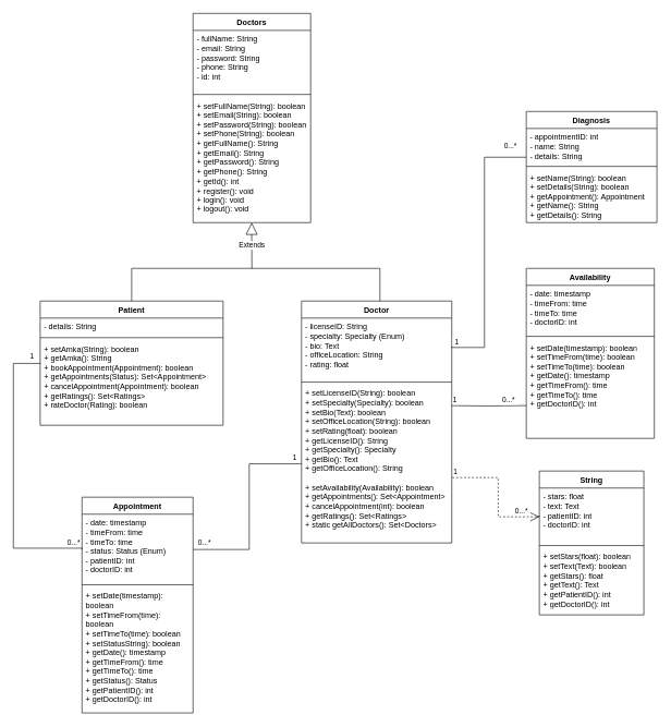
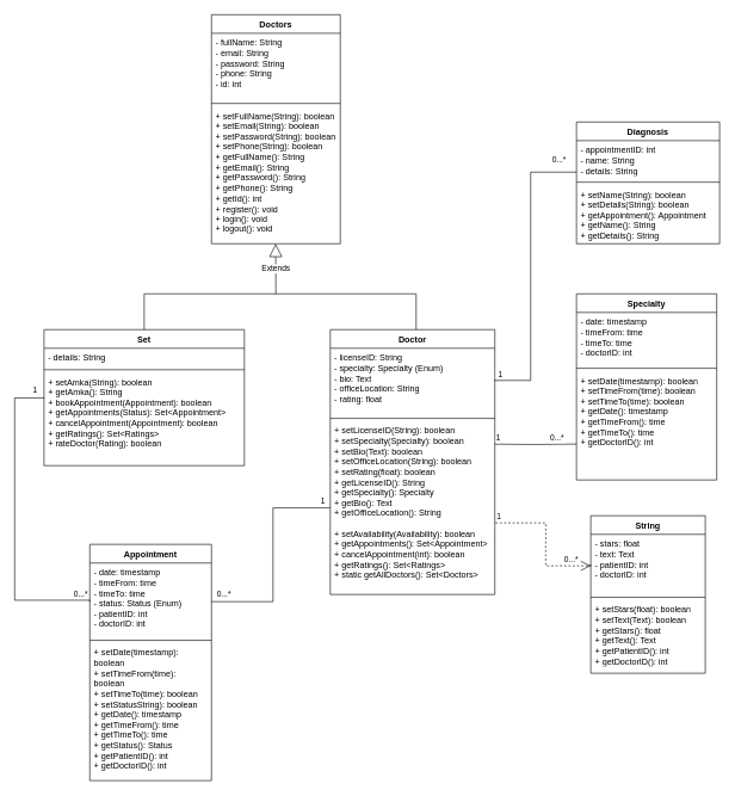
  <mxCell id="0" />
  <mxCell id="1" parent="0" />
  <mxCell id="2" value="Doctors" style="swimlane;fontStyle=1;align=center;verticalAlign=top;childLayout=stackLayout;horizontal=1;startSize=26;horizontalStack=0;resizeParent=1;resizeParentMax=0;resizeLast=0;collapsible=1;marginBottom=0;whiteSpace=wrap;html=1;" parent="1" vertex="1"><mxGeometry x="295" y="20" width="180" height="320" as="geometry"><mxRectangle x="-120" y="40" width="70" height="30" as="alternateBounds" /></mxGeometry></mxCell>
  <mxCell id="3" value="- fullName: String&lt;div&gt;- email: String&lt;/div&gt;&lt;div&gt;- password: String&lt;/div&gt;&lt;div&gt;- phone: String&lt;/div&gt;&lt;div&gt;- id: int&lt;/div&gt;" style="text;strokeColor=none;fillColor=none;align=left;verticalAlign=top;spacingLeft=4;spacingRight=4;overflow=hidden;rotatable=0;points=[[0,0.5],[1,0.5]];portConstraint=eastwest;whiteSpace=wrap;html=1;" parent="2" vertex="1"><mxGeometry y="26" width="180" height="94" as="geometry" /></mxCell>
  <mxCell id="4" value="" style="line;strokeWidth=1;fillColor=none;align=left;verticalAlign=middle;spacingTop=-1;spacingLeft=3;spacingRight=3;rotatable=0;labelPosition=right;points=[];portConstraint=eastwest;strokeColor=inherit;" parent="2" vertex="1"><mxGeometry y="120" width="180" height="8" as="geometry" /></mxCell>
  <mxCell id="5" value="&lt;div&gt;+ setFullName(String): boolean&lt;/div&gt;&lt;div&gt;&lt;div&gt;+ setEmail(String): boolean&lt;/div&gt;&lt;/div&gt;&lt;div&gt;&lt;div&gt;+ setPassword(String): boolean&lt;/div&gt;&lt;/div&gt;&lt;div&gt;&lt;div&gt;+ setPhone(String): boolean&lt;/div&gt;&lt;/div&gt;&lt;div&gt;&lt;div&gt;+ getFullName(): String&lt;/div&gt;&lt;div&gt;+ getEmail(): String&lt;/div&gt;&lt;div&gt;+ getPassword(): String&lt;/div&gt;&lt;div&gt;+ getPhone(): String&lt;/div&gt;&lt;/div&gt;&lt;div&gt;+ getId(): int&lt;/div&gt;+ register(): void&lt;div&gt;&lt;div&gt;&lt;div&gt;+ login(): void&lt;div&gt;+ logout(): void&lt;div&gt;&lt;br&gt;&lt;/div&gt;&lt;/div&gt;&lt;/div&gt;&lt;/div&gt;&lt;/div&gt;" style="text;strokeColor=none;fillColor=none;align=left;verticalAlign=top;spacingLeft=4;spacingRight=4;overflow=hidden;rotatable=0;points=[[0,0.5],[1,0.5]];portConstraint=eastwest;whiteSpace=wrap;html=1;" parent="2" vertex="1"><mxGeometry y="128" width="180" height="192" as="geometry" /></mxCell>
  <mxCell id="6" value="Doctor" style="swimlane;fontStyle=1;align=center;verticalAlign=top;childLayout=stackLayout;horizontal=1;startSize=26;horizontalStack=0;resizeParent=1;resizeParentMax=0;resizeLast=0;collapsible=1;marginBottom=0;whiteSpace=wrap;html=1;" parent="1" vertex="1"><mxGeometry x="461" y="460" width="230" height="370" as="geometry" /></mxCell>
  <mxCell id="7" value="- licenseID: String&lt;div&gt;- specialty: Specialty (Enum)&lt;/div&gt;&lt;div&gt;- bio: Text&lt;/div&gt;&lt;div&gt;- officeLocation: String&lt;/div&gt;&lt;div&gt;- rating: float&lt;/div&gt;" style="text;strokeColor=none;fillColor=none;align=left;verticalAlign=top;spacingLeft=4;spacingRight=4;overflow=hidden;rotatable=0;points=[[0,0.5],[1,0.5]];portConstraint=eastwest;whiteSpace=wrap;html=1;" parent="6" vertex="1"><mxGeometry y="26" width="230" height="94" as="geometry" /></mxCell>
  <mxCell id="8" value="" style="line;strokeWidth=1;fillColor=none;align=left;verticalAlign=middle;spacingTop=-1;spacingLeft=3;spacingRight=3;rotatable=0;labelPosition=right;points=[];portConstraint=eastwest;strokeColor=inherit;" parent="6" vertex="1"><mxGeometry y="120" width="230" height="8" as="geometry" /></mxCell>
  <mxCell id="9" value="&lt;div&gt;&lt;div&gt;+ setLicenseID(String): boolean&lt;/div&gt;&lt;div&gt;+ setSpecialty(Specialty): boolean&lt;/div&gt;&lt;div&gt;+ setBio(Text):&amp;nbsp;&lt;span style=&quot;background-color: transparent; color: light-dark(rgb(0, 0, 0), rgb(255, 255, 255));&quot;&gt;boolean&lt;/span&gt;&lt;/div&gt;&lt;div&gt;+ setOfficeLocation(String):&amp;nbsp;&lt;span style=&quot;background-color: transparent; color: light-dark(rgb(0, 0, 0), rgb(255, 255, 255));&quot;&gt;boolean&lt;/span&gt;&lt;/div&gt;&lt;div&gt;+ setRating(float):&amp;nbsp;&lt;span style=&quot;background-color: transparent; color: light-dark(rgb(0, 0, 0), rgb(255, 255, 255));&quot;&gt;boolean&lt;/span&gt;&lt;/div&gt;&lt;div&gt;&lt;div&gt;+ getLicenseID(): String&lt;/div&gt;&lt;div&gt;+ getSpecialty(): Specialty&lt;/div&gt;&lt;div&gt;+ getBio(): Text&lt;/div&gt;&lt;div&gt;+ getOfficeLocation(): String&lt;/div&gt;&lt;/div&gt;&lt;/div&gt;&lt;div&gt;&lt;br&gt;&lt;/div&gt;+ setAvailability(Availability): boolean&lt;div&gt;&lt;span style=&quot;background-color: transparent; color: light-dark(rgb(0, 0, 0), rgb(255, 255, 255));&quot;&gt;+ getAppointments(): Set&amp;lt;Appointment&amp;gt;&lt;/span&gt;&lt;div&gt;&lt;div&gt;+ cancelAppointment(int): boolean&lt;/div&gt;&lt;div&gt;+ getRatings(): Set&amp;lt;Ratings&amp;gt;&lt;/div&gt;&lt;/div&gt;&lt;/div&gt;&lt;div&gt;+ static getAll&lt;span style=&quot;background-color: transparent; color: light-dark(rgb(0, 0, 0), rgb(255, 255, 255));&quot;&gt;Doctors(): Set&amp;lt;Doctors&amp;gt;&lt;/span&gt;&lt;/div&gt;" style="text;strokeColor=none;fillColor=none;align=left;verticalAlign=top;spacingLeft=4;spacingRight=4;overflow=hidden;rotatable=0;points=[[0,0.5],[1,0.5]];portConstraint=eastwest;whiteSpace=wrap;html=1;" parent="6" vertex="1"><mxGeometry y="128" width="230" height="242" as="geometry" /></mxCell>
- <mxCell id="10" value="Patient" style="swimlane;fontStyle=1;align=center;verticalAlign=top;childLayout=stackLayout;horizontal=1;startSize=26;horizontalStack=0;resizeParent=1;resizeParentMax=0;resizeLast=0;collapsible=1;marginBottom=0;whiteSpace=wrap;html=1;" parent="1" vertex="1"><mxGeometry x="61" y="460" width="280" height="190" as="geometry" /></mxCell>
+ <mxCell id="10" value="Set" style="swimlane;fontStyle=1;align=center;verticalAlign=top;childLayout=stackLayout;horizontal=1;startSize=26;horizontalStack=0;resizeParent=1;resizeParentMax=0;resizeLast=0;collapsible=1;marginBottom=0;whiteSpace=wrap;html=1;" parent="1" vertex="1"><mxGeometry x="61" y="460" width="280" height="190" as="geometry" /></mxCell>
  <mxCell id="11" value="- details: String" style="text;strokeColor=none;fillColor=none;align=left;verticalAlign=top;spacingLeft=4;spacingRight=4;overflow=hidden;rotatable=0;points=[[0,0.5],[1,0.5]];portConstraint=eastwest;whiteSpace=wrap;html=1;" parent="10" vertex="1"><mxGeometry y="26" width="280" height="26" as="geometry" /></mxCell>
  <mxCell id="12" value="" style="line;strokeWidth=1;fillColor=none;align=left;verticalAlign=middle;spacingTop=-1;spacingLeft=3;spacingRight=3;rotatable=0;labelPosition=right;points=[];portConstraint=eastwest;strokeColor=inherit;" parent="10" vertex="1"><mxGeometry y="52" width="280" height="8" as="geometry" /></mxCell>
  <mxCell id="13" value="&lt;div&gt;&lt;div&gt;&lt;span style=&quot;background-color: transparent; color: light-dark(rgb(0, 0, 0), rgb(255, 255, 255));&quot;&gt;+ setAmka(String): boolean&lt;/span&gt;&lt;/div&gt;&lt;div&gt;&lt;div&gt;+ getAmka(): String&lt;/div&gt;&lt;/div&gt;&lt;/div&gt;&lt;div&gt;+ bookAppointment(Appointment): boolean&lt;/div&gt;&lt;div&gt;+ getAppointments(Status): Set&amp;lt;Appointment&amp;gt;&amp;nbsp;&lt;span style=&quot;white-space: pre;&quot;&gt;&#09;&lt;/span&gt;&lt;/div&gt;&lt;div&gt;&lt;div&gt;+ cancelAppointment(Appointment): boolean&lt;/div&gt;&lt;/div&gt;&lt;div&gt;&lt;span style=&quot;background-color: transparent; color: light-dark(rgb(0, 0, 0), rgb(255, 255, 255));&quot;&gt;+ getRatings(): Set&amp;lt;Ratings&amp;gt;&amp;nbsp;&lt;/span&gt;&lt;/div&gt;&lt;div&gt;+ rateDoctor(Rating): boolean&lt;/div&gt;" style="text;strokeColor=none;fillColor=none;align=left;verticalAlign=top;spacingLeft=4;spacingRight=4;overflow=hidden;rotatable=0;points=[[0,0.5],[1,0.5]];portConstraint=eastwest;whiteSpace=wrap;html=1;" parent="10" vertex="1"><mxGeometry y="60" width="280" height="130" as="geometry" /></mxCell>
  <mxCell id="14" value="Appointment" style="swimlane;fontStyle=1;align=center;verticalAlign=top;childLayout=stackLayout;horizontal=1;startSize=26;horizontalStack=0;resizeParent=1;resizeParentMax=0;resizeLast=0;collapsible=1;marginBottom=0;whiteSpace=wrap;html=1;" parent="1" vertex="1"><mxGeometry x="125" y="760" width="170" height="330" as="geometry" /></mxCell>
  <mxCell id="15" value="- date: timestamp&lt;div&gt;- timeFrom: time&lt;/div&gt;&lt;div&gt;- timeTo: time&lt;/div&gt;&lt;div&gt;- status: Status (Enum)&lt;/div&gt;&lt;div&gt;- patientID: int&lt;/div&gt;&lt;div&gt;- doctorID: int&amp;nbsp;&lt;/div&gt;" style="text;strokeColor=none;fillColor=none;align=left;verticalAlign=top;spacingLeft=4;spacingRight=4;overflow=hidden;rotatable=0;points=[[0,0.5],[1,0.5]];portConstraint=eastwest;whiteSpace=wrap;html=1;" parent="14" vertex="1"><mxGeometry y="26" width="170" height="104" as="geometry" /></mxCell>
  <mxCell id="16" value="" style="line;strokeWidth=1;fillColor=none;align=left;verticalAlign=middle;spacingTop=-1;spacingLeft=3;spacingRight=3;rotatable=0;labelPosition=right;points=[];portConstraint=eastwest;strokeColor=inherit;" parent="14" vertex="1"><mxGeometry y="130" width="170" height="8" as="geometry" /></mxCell>
  <mxCell id="17" value="&lt;div&gt;+ setDate(timestamp): boolean&lt;/div&gt;&lt;div&gt;+ setTimeFrom(time): boolean&lt;/div&gt;&lt;div&gt;+ setTimeTo(time): boolean&lt;/div&gt;&lt;div&gt;+ setStatusString): boolean&lt;/div&gt;&lt;div&gt;&lt;div&gt;+ getDate(): timestamp&lt;/div&gt;&lt;/div&gt;&lt;div&gt;&lt;div&gt;+ getTimeFrom(): time&lt;/div&gt;&lt;/div&gt;&lt;div&gt;&lt;div&gt;+ getTimeTo(): time&lt;/div&gt;&lt;div&gt;+ getStatus(): Status&lt;/div&gt;&lt;div&gt;+ getPatientID(): int&lt;/div&gt;&lt;div&gt;+ getDoctorID(): int&lt;/div&gt;&lt;/div&gt;" style="text;strokeColor=none;fillColor=none;align=left;verticalAlign=top;spacingLeft=4;spacingRight=4;overflow=hidden;rotatable=0;points=[[0,0.5],[1,0.5]];portConstraint=eastwest;whiteSpace=wrap;html=1;" parent="14" vertex="1"><mxGeometry y="138" width="170" height="192" as="geometry" /></mxCell>
- <mxCell id="18" value="Availability" style="swimlane;fontStyle=1;align=center;verticalAlign=top;childLayout=stackLayout;horizontal=1;startSize=26;horizontalStack=0;resizeParent=1;resizeParentMax=0;resizeLast=0;collapsible=1;marginBottom=0;whiteSpace=wrap;html=1;" parent="1" vertex="1"><mxGeometry x="805" y="410" width="196" height="260" as="geometry" /></mxCell>
+ <mxCell id="18" value="Specialty" style="swimlane;fontStyle=1;align=center;verticalAlign=top;childLayout=stackLayout;horizontal=1;startSize=26;horizontalStack=0;resizeParent=1;resizeParentMax=0;resizeLast=0;collapsible=1;marginBottom=0;whiteSpace=wrap;html=1;" parent="1" vertex="1"><mxGeometry x="805" y="410" width="196" height="260" as="geometry" /></mxCell>
  <mxCell id="19" value="- date: timestamp&lt;div&gt;- timeFrom: time&lt;/div&gt;&lt;div&gt;- timeTo: time&lt;/div&gt;&lt;div&gt;- doctorID: int&lt;/div&gt;" style="text;strokeColor=none;fillColor=none;align=left;verticalAlign=top;spacingLeft=4;spacingRight=4;overflow=hidden;rotatable=0;points=[[0,0.5],[1,0.5]];portConstraint=eastwest;whiteSpace=wrap;html=1;" parent="18" vertex="1"><mxGeometry y="26" width="196" height="74" as="geometry" /></mxCell>
  <mxCell id="20" value="" style="line;strokeWidth=1;fillColor=none;align=left;verticalAlign=middle;spacingTop=-1;spacingLeft=3;spacingRight=3;rotatable=0;labelPosition=right;points=[];portConstraint=eastwest;strokeColor=inherit;" parent="18" vertex="1"><mxGeometry y="100" width="196" height="8" as="geometry" /></mxCell>
  <mxCell id="21" value="&lt;div&gt;+ setDate(timestamp): boolean&lt;/div&gt;&lt;div&gt;+ setTimeFrom(time): boolean&lt;/div&gt;&lt;div&gt;+ setTimeTo(time): boolean&lt;/div&gt;&lt;div&gt;+ getDate(): timestamp&lt;/div&gt;&lt;div&gt;+ getTimeFrom(): time&lt;/div&gt;&lt;div&gt;&lt;div&gt;+ getTimeTo(): time&lt;/div&gt;&lt;div&gt;+ getDoctorID(): int&lt;/div&gt;&lt;/div&gt;" style="text;strokeColor=none;fillColor=none;align=left;verticalAlign=top;spacingLeft=4;spacingRight=4;overflow=hidden;rotatable=0;points=[[0,0.5],[1,0.5]];portConstraint=eastwest;whiteSpace=wrap;html=1;" parent="18" vertex="1"><mxGeometry y="108" width="196" height="152" as="geometry" /></mxCell>
  <mxCell id="22" value="String" style="swimlane;fontStyle=1;align=center;verticalAlign=top;childLayout=stackLayout;horizontal=1;startSize=26;horizontalStack=0;resizeParent=1;resizeParentMax=0;resizeLast=0;collapsible=1;marginBottom=0;whiteSpace=wrap;html=1;" parent="1" vertex="1"><mxGeometry x="825" y="720" width="160" height="220" as="geometry" /></mxCell>
  <mxCell id="23" value="- stars: float&lt;div&gt;- text: Text&lt;/div&gt;&lt;div&gt;- patientID: int&lt;/div&gt;&lt;div&gt;- doctorID: int&lt;/div&gt;" style="text;strokeColor=none;fillColor=none;align=left;verticalAlign=top;spacingLeft=4;spacingRight=4;overflow=hidden;rotatable=0;points=[[0,0.5],[1,0.5]];portConstraint=eastwest;whiteSpace=wrap;html=1;" parent="22" vertex="1"><mxGeometry y="26" width="160" height="84" as="geometry" /></mxCell>
  <mxCell id="24" value="" style="line;strokeWidth=1;fillColor=none;align=left;verticalAlign=middle;spacingTop=-1;spacingLeft=3;spacingRight=3;rotatable=0;labelPosition=right;points=[];portConstraint=eastwest;strokeColor=inherit;" parent="22" vertex="1"><mxGeometry y="110" width="160" height="8" as="geometry" /></mxCell>
  <mxCell id="25" value="&lt;div&gt;&lt;span style=&quot;background-color: transparent; color: light-dark(rgb(0, 0, 0), rgb(255, 255, 255));&quot;&gt;+ setStars(float): boolean&lt;/span&gt;&lt;/div&gt;&lt;div&gt;+ setText(Text): boolean&lt;/div&gt;&lt;div&gt;&lt;div&gt;+ getStars(): float&lt;/div&gt;&lt;div&gt;&lt;/div&gt;&lt;/div&gt;&lt;div&gt;&lt;div&gt;+ getText(): Text&lt;/div&gt;&lt;div&gt;+ getPatientID(): int&lt;/div&gt;&lt;div&gt;+ getDoctorID(): int&lt;/div&gt;&lt;/div&gt;" style="text;strokeColor=none;fillColor=none;align=left;verticalAlign=top;spacingLeft=4;spacingRight=4;overflow=hidden;rotatable=0;points=[[0,0.5],[1,0.5]];portConstraint=eastwest;whiteSpace=wrap;html=1;" parent="22" vertex="1"><mxGeometry y="118" width="160" height="102" as="geometry" /></mxCell>
  <mxCell id="26" value="Diagnosis" style="swimlane;fontStyle=1;align=center;verticalAlign=top;childLayout=stackLayout;horizontal=1;startSize=26;horizontalStack=0;resizeParent=1;resizeParentMax=0;resizeLast=0;collapsible=1;marginBottom=0;whiteSpace=wrap;html=1;" parent="1" vertex="1"><mxGeometry x="805" y="170" width="200" height="170" as="geometry" /></mxCell>
  <mxCell id="27" value="- appointmentID: int&lt;div&gt;- name: String&lt;/div&gt;&lt;div&gt;- details: String&lt;/div&gt;" style="text;strokeColor=none;fillColor=none;align=left;verticalAlign=top;spacingLeft=4;spacingRight=4;overflow=hidden;rotatable=0;points=[[0,0.5],[1,0.5]];portConstraint=eastwest;whiteSpace=wrap;html=1;" parent="26" vertex="1"><mxGeometry y="26" width="200" height="54" as="geometry" /></mxCell>
  <mxCell id="28" value="" style="line;strokeWidth=1;fillColor=none;align=left;verticalAlign=middle;spacingTop=-1;spacingLeft=3;spacingRight=3;rotatable=0;labelPosition=right;points=[];portConstraint=eastwest;strokeColor=inherit;" parent="26" vertex="1"><mxGeometry y="80" width="200" height="8" as="geometry" /></mxCell>
  <mxCell id="29" value="&lt;div&gt;&lt;span style=&quot;background-color: transparent; color: light-dark(rgb(0, 0, 0), rgb(255, 255, 255));&quot;&gt;+ setName(String): boolean&lt;/span&gt;&lt;/div&gt;&lt;div&gt;+ setDetails(String): boolean&lt;/div&gt;&lt;div&gt;&lt;div&gt;+ getAppointment(): Appointment&lt;/div&gt;&lt;div&gt;+ getName(): String&lt;/div&gt;&lt;div&gt;+ getDetails(): String&lt;/div&gt;&lt;/div&gt;" style="text;strokeColor=none;fillColor=none;align=left;verticalAlign=top;spacingLeft=4;spacingRight=4;overflow=hidden;rotatable=0;points=[[0,0.5],[1,0.5]];portConstraint=eastwest;whiteSpace=wrap;html=1;" parent="26" vertex="1"><mxGeometry y="88" width="200" height="82" as="geometry" /></mxCell>
  <mxCell id="30" value="Extends" style="endArrow=block;endSize=16;endFill=0;html=1;rounded=0;entryX=0.156;entryY=0.984;entryDx=0;entryDy=0;entryPerimeter=0;" edge="1" parent="1"><mxGeometry width="160" relative="1" as="geometry"><mxPoint x="385" y="410" as="sourcePoint" /><mxPoint x="384.68" y="339.998" as="targetPoint" /></mxGeometry></mxCell>
  <mxCell id="31" value="" style="endArrow=none;html=1;rounded=0;" edge="1" parent="1"><mxGeometry width="50" height="50" relative="1" as="geometry"><mxPoint x="201" y="410" as="sourcePoint" /><mxPoint x="581" y="410" as="targetPoint" /></mxGeometry></mxCell>
  <mxCell id="32" value="" style="endArrow=none;html=1;rounded=0;exitX=0.5;exitY=0;exitDx=0;exitDy=0;" edge="1" parent="1" source="10"><mxGeometry width="50" height="50" relative="1" as="geometry"><mxPoint x="151" y="460" as="sourcePoint" /><mxPoint x="201" y="410" as="targetPoint" /></mxGeometry></mxCell>
  <mxCell id="33" value="" style="endArrow=none;html=1;rounded=0;exitX=0.5;exitY=0;exitDx=0;exitDy=0;" edge="1" parent="1"><mxGeometry width="50" height="50" relative="1" as="geometry"><mxPoint x="581" y="460" as="sourcePoint" /><mxPoint x="581" y="410" as="targetPoint" /></mxGeometry></mxCell>
  <mxCell id="34" value="" style="endArrow=none;html=1;edgeStyle=orthogonalEdgeStyle;rounded=0;entryX=0;entryY=0.5;entryDx=0;entryDy=0;" edge="1" parent="1" target="9"><mxGeometry relative="1" as="geometry"><mxPoint x="295" y="840" as="sourcePoint" /><mxPoint x="401" y="630" as="targetPoint" /><Array as="points"><mxPoint x="381" y="840" /><mxPoint x="381" y="709" /></Array></mxGeometry></mxCell>
  <mxCell id="35" value="0...*" style="edgeLabel;resizable=0;html=1;align=left;verticalAlign=bottom;" connectable="0" vertex="1" parent="34"><mxGeometry x="-1" relative="1" as="geometry"><mxPoint x="6" y="-2" as="offset" /></mxGeometry></mxCell>
  <mxCell id="36" value="1" style="edgeLabel;resizable=0;html=1;align=left;verticalAlign=bottom;" connectable="0" vertex="1" parent="1"><mxGeometry x="431" y="660" as="geometry"><mxPoint x="15" y="47" as="offset" /></mxGeometry></mxCell>
  <mxCell id="37" value="" style="endArrow=none;html=1;edgeStyle=orthogonalEdgeStyle;rounded=0;entryX=0.002;entryY=0.272;entryDx=0;entryDy=0;entryPerimeter=0;exitX=0.005;exitY=0.541;exitDx=0;exitDy=0;exitPerimeter=0;" edge="1" parent="1" target="13"><mxGeometry relative="1" as="geometry"><mxPoint x="124.95" y="840.084" as="sourcePoint" /><mxPoint x="60.1" y="555" as="targetPoint" /><Array as="points"><mxPoint x="125" y="838" /><mxPoint x="20" y="838" /><mxPoint x="20" y="555" /></Array></mxGeometry></mxCell>
  <mxCell id="38" value="0...*" style="edgeLabel;resizable=0;html=1;align=left;verticalAlign=bottom;" connectable="0" vertex="1" parent="37"><mxGeometry x="-1" relative="1" as="geometry"><mxPoint x="-24" y="-2" as="offset" /></mxGeometry></mxCell>
  <mxCell id="39" value="1" style="edgeLabel;resizable=0;html=1;align=right;verticalAlign=bottom;" connectable="0" vertex="1" parent="37"><mxGeometry x="1" relative="1" as="geometry"><mxPoint x="-9" y="-2" as="offset" /></mxGeometry></mxCell>
  <mxCell id="40" value="" style="endArrow=none;html=1;edgeStyle=orthogonalEdgeStyle;rounded=0;" edge="1" parent="1" target="27"><mxGeometry relative="1" as="geometry"><mxPoint x="691" y="530" as="sourcePoint" /><mxPoint x="751" y="240" as="targetPoint" /><Array as="points"><mxPoint x="691" y="531" /><mxPoint x="741" y="531" /><mxPoint x="741" y="240" /></Array></mxGeometry></mxCell>
  <mxCell id="41" value="&amp;nbsp;1" style="edgeLabel;resizable=0;html=1;align=left;verticalAlign=bottom;" connectable="0" vertex="1" parent="40"><mxGeometry x="-1" relative="1" as="geometry" /></mxCell>
  <mxCell id="42" value="0...*" style="edgeLabel;resizable=0;html=1;align=right;verticalAlign=bottom;" connectable="0" vertex="1" parent="40"><mxGeometry x="1" relative="1" as="geometry"><mxPoint x="-14" y="-10" as="offset" /></mxGeometry></mxCell>
  <mxCell id="43" value="" style="endArrow=none;html=1;edgeStyle=orthogonalEdgeStyle;rounded=0;entryX=0;entryY=0.67;entryDx=0;entryDy=0;entryPerimeter=0;" edge="1" parent="1" target="21"><mxGeometry relative="1" as="geometry"><mxPoint x="691" y="620" as="sourcePoint" /><mxPoint x="801" y="620" as="targetPoint" /></mxGeometry></mxCell>
  <mxCell id="44" value="1" style="edgeLabel;resizable=0;html=1;align=left;verticalAlign=bottom;" connectable="0" vertex="1" parent="43"><mxGeometry x="-1" relative="1" as="geometry" /></mxCell>
  <mxCell id="45" value="0...*&amp;nbsp;" style="edgeLabel;resizable=0;html=1;align=right;verticalAlign=bottom;" connectable="0" vertex="1" parent="43"><mxGeometry x="1" relative="1" as="geometry"><mxPoint x="-14" as="offset" /></mxGeometry></mxCell>
  <mxCell id="46" value="" style="endArrow=none;html=1;edgeStyle=orthogonalEdgeStyle;rounded=0;entryX=-0.005;entryY=0.484;entryDx=0;entryDy=0;entryPerimeter=0;strokeColor=default;dashed=1;" edge="1" parent="1"><mxGeometry relative="1" as="geometry"><mxPoint x="691.8" y="730" as="sourcePoint" /><mxPoint x="825" y="786.656" as="targetPoint" /><Array as="points"><mxPoint x="762" y="730" /><mxPoint x="762" y="790" /><mxPoint x="825" y="790" /></Array></mxGeometry></mxCell>
  <mxCell id="47" value="1" style="edgeLabel;resizable=0;html=1;align=left;verticalAlign=bottom;" connectable="0" vertex="1" parent="46"><mxGeometry x="-1" relative="1" as="geometry" /></mxCell>
  <mxCell id="48" value="0...*&amp;nbsp;" style="edgeLabel;resizable=0;html=1;align=right;verticalAlign=bottom;" connectable="0" vertex="1" parent="46"><mxGeometry x="1" relative="1" as="geometry"><mxPoint x="-14" y="3" as="offset" /></mxGeometry></mxCell>
  <mxCell id="49" value="" style="endArrow=open;endFill=1;endSize=12;html=1;rounded=0;" edge="1" parent="1"><mxGeometry width="160" relative="1" as="geometry"><mxPoint x="821" y="790" as="sourcePoint" /><mxPoint x="825" y="790" as="targetPoint" /></mxGeometry></mxCell>
